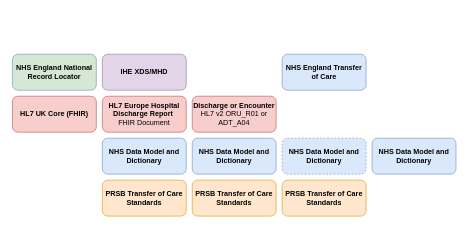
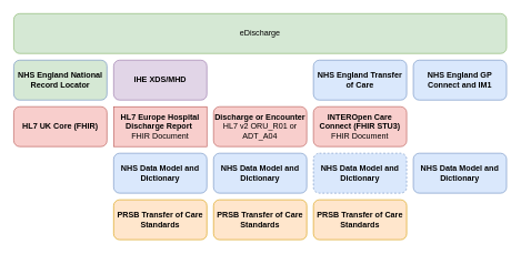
  <mxCell id="0" />
  <mxCell id="1" parent="0" />
+ <mxCell id="2" value="eDischarge" style="rounded=1;whiteSpace=wrap;html=1;fillColor=#d5e8d4;strokeColor=#82b366;" vertex="1" parent="1"><mxGeometry x="20" y="20" width="740" height="60" as="geometry" /></mxCell>
  <mxCell id="3" value="&lt;div&gt;&lt;b&gt;Discharge or Encounter&lt;br&gt;&lt;/b&gt;HL7 v2 ORU_R01 or ADT_A04&lt;/div&gt;" style="rounded=1;whiteSpace=wrap;html=1;fillColor=#f8cecc;strokeColor=#b85450;" vertex="1" parent="1"><mxGeometry x="320" y="160" width="140" height="60" as="geometry" /></mxCell>
  <mxCell id="4" value="&lt;b&gt;NHS Data Model and Dictionary&lt;/b&gt;" style="rounded=1;whiteSpace=wrap;html=1;fillColor=#dae8fc;strokeColor=#6c8ebf;" vertex="1" parent="1"><mxGeometry x="320" y="230" width="140" height="60" as="geometry" /></mxCell>
  <mxCell id="5" value="&lt;b&gt;NHS England Transfer of Care&lt;/b&gt;" style="rounded=1;whiteSpace=wrap;html=1;fillColor=#dae8fc;strokeColor=#6c8ebf;" vertex="1" parent="1"><mxGeometry x="470" y="90" width="140" height="60" as="geometry" /></mxCell>
+ <mxCell id="6" value="&lt;b&gt;NHS England GP Connect and IM1&lt;/b&gt;" style="rounded=1;whiteSpace=wrap;html=1;fillColor=#dae8fc;strokeColor=#6c8ebf;" vertex="1" parent="1"><mxGeometry x="620" y="90" width="140" height="60" as="geometry" /></mxCell>
+ <mxCell id="7" value="&lt;b&gt;INTEROpen Care Connect (FHIR STU3)&lt;/b&gt;&lt;br&gt;FHIR Document" style="rounded=1;whiteSpace=wrap;html=1;fillColor=#f8cecc;strokeColor=#b85450;" vertex="1" parent="1"><mxGeometry x="470" y="160" width="140" height="60" as="geometry" /></mxCell>
  <mxCell id="8" value="&lt;b&gt;IHE XDS/MHD&lt;/b&gt;" style="rounded=1;whiteSpace=wrap;html=1;fillColor=#e1d5e7;strokeColor=#9673a6;" vertex="1" parent="1"><mxGeometry x="170" y="90" width="140" height="60" as="geometry" /></mxCell>
- <mxCell id="9" value="&lt;b&gt;HL7 Europe Hospital Discharge Report&amp;nbsp;&lt;/b&gt;&lt;br&gt;FHIR Document" style="rounded=1;whiteSpace=wrap;html=1;fillColor=#f8cecc;strokeColor=#b85450;" vertex="1" parent="1"><mxGeometry x="170" y="160" width="140" height="60" as="geometry" /></mxCell>
+ <mxCell id="9" value="&lt;b&gt;HL7 Europe Hospital Discharge Report&amp;nbsp;&lt;/b&gt;&lt;br&gt;FHIR Document" style="whiteSpace=wrap;html=1;fillColor=#f8cecc;strokeColor=#b85450;rounded=0;" vertex="1" parent="1"><mxGeometry x="170" y="160" width="140" height="60" as="geometry" /></mxCell>
  <mxCell id="10" value="&lt;b&gt;PRSB Transfer of Care Standards&lt;/b&gt;" style="rounded=1;whiteSpace=wrap;html=1;fillColor=#ffe6cc;strokeColor=#d79b00;" vertex="1" parent="1"><mxGeometry x="170" y="300" width="140" height="60" as="geometry" /></mxCell>
  <mxCell id="11" value="&lt;b&gt;NHS Data Model and Dictionary&lt;/b&gt;" style="rounded=1;whiteSpace=wrap;html=1;fillColor=#dae8fc;strokeColor=#6c8ebf;" vertex="1" parent="1"><mxGeometry x="170" y="230" width="140" height="60" as="geometry" /></mxCell>
  <mxCell id="12" value="&lt;b&gt;NHS Data Model and Dictionary&lt;/b&gt;" style="rounded=1;whiteSpace=wrap;html=1;fillColor=#dae8fc;strokeColor=#6c8ebf;" vertex="1" parent="1"><mxGeometry x="620" y="230" width="140" height="60" as="geometry" /></mxCell>
  <mxCell id="13" value="&lt;b&gt;NHS England National Record Locator&lt;/b&gt;" style="rounded=1;whiteSpace=wrap;html=1;fillColor=#d5e8d4;strokeColor=#6c8ebf;" vertex="1" parent="1"><mxGeometry x="20" y="90" width="140" height="60" as="geometry" /></mxCell>
  <mxCell id="14" value="&lt;b&gt;HL7 UK Core (FHIR)&lt;/b&gt;" style="rounded=1;whiteSpace=wrap;html=1;fillColor=#f8cecc;strokeColor=#b85450;" vertex="1" parent="1"><mxGeometry x="20" y="160" width="140" height="60" as="geometry" /></mxCell>
  <mxCell id="15" value="&lt;b&gt;PRSB Transfer of Care Standards&lt;/b&gt;" style="rounded=1;whiteSpace=wrap;html=1;fillColor=#ffe6cc;strokeColor=#d79b00;" vertex="1" parent="1"><mxGeometry x="320" y="300" width="140" height="60" as="geometry" /></mxCell>
  <mxCell id="16" value="&lt;b&gt;PRSB Transfer of Care Standards&lt;/b&gt;" style="rounded=1;whiteSpace=wrap;html=1;fillColor=#ffe6cc;strokeColor=#d79b00;" vertex="1" parent="1"><mxGeometry x="470" y="300" width="140" height="60" as="geometry" /></mxCell>
  <mxCell id="17" value="&lt;b&gt;NHS Data Model and Dictionary&lt;/b&gt;" style="rounded=1;whiteSpace=wrap;html=1;fillColor=#dae8fc;strokeColor=#6c8ebf;dashed=1;" vertex="1" parent="1"><mxGeometry x="470" y="230" width="140" height="60" as="geometry" /></mxCell>
